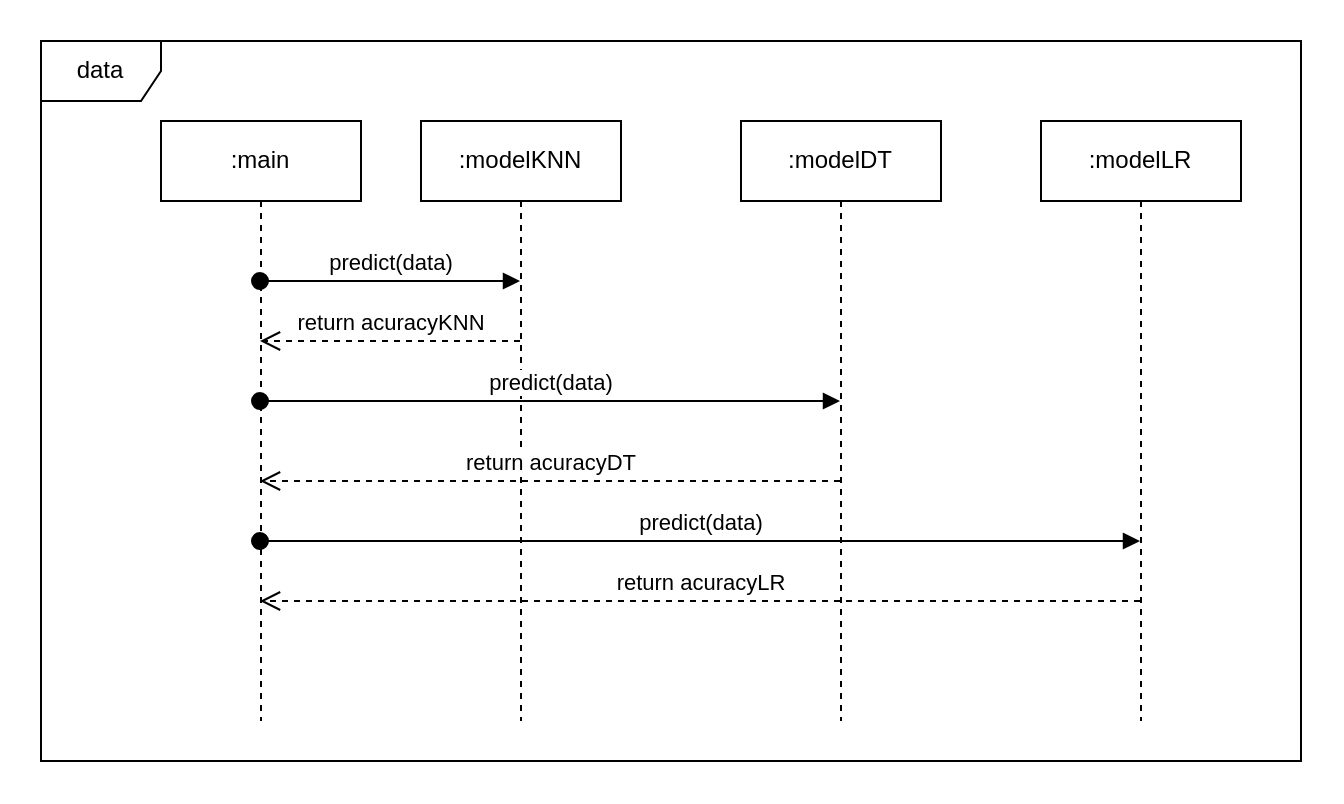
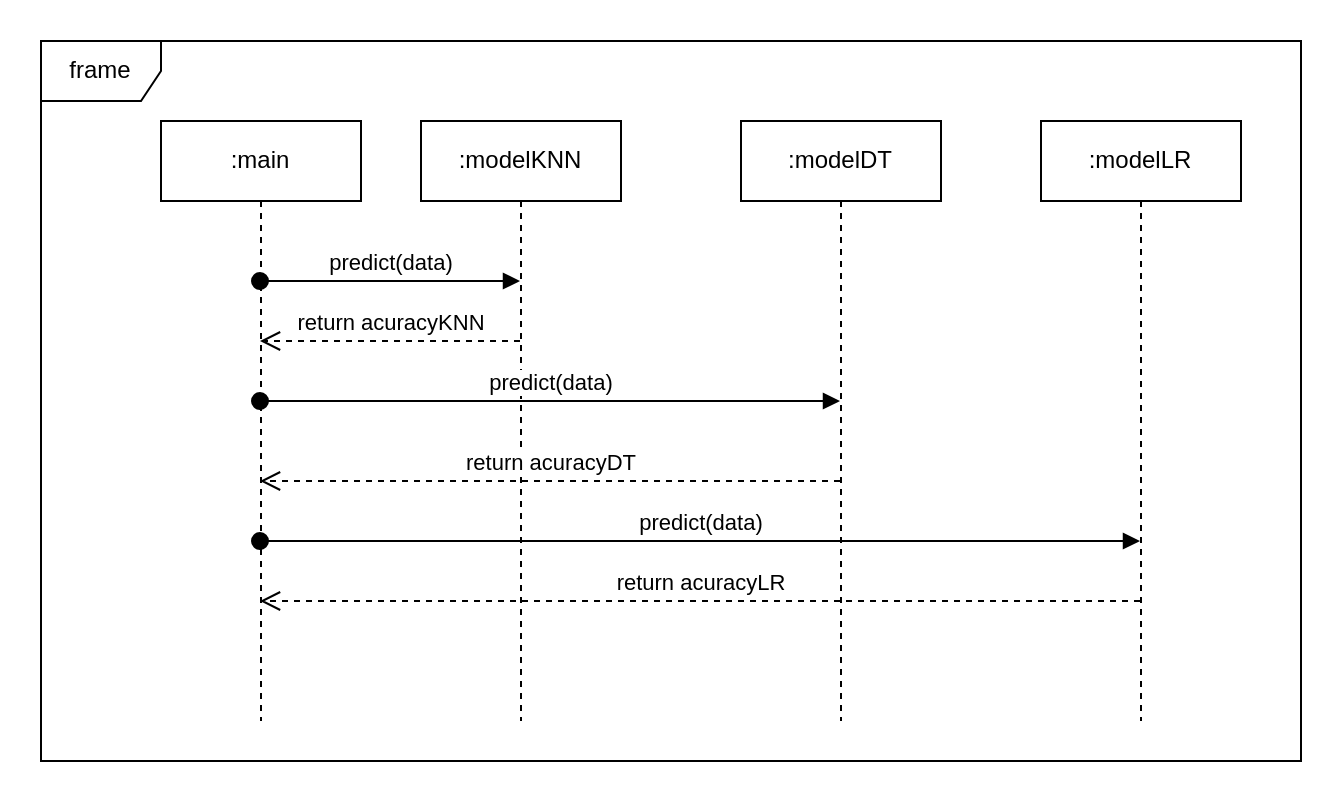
  <mxCell id="0" />
  <mxCell id="1" parent="0" />
  <mxCell id="2" value="&lt;div&gt;:main&lt;/div&gt;" style="shape=umlLifeline;perimeter=lifelinePerimeter;whiteSpace=wrap;html=1;container=1;dropTarget=0;collapsible=0;recursiveResize=0;outlineConnect=0;portConstraint=eastwest;newEdgeStyle={&quot;curved&quot;:0,&quot;rounded&quot;:0};" parent="1" vertex="1"><mxGeometry x="80" y="60" width="100" height="300" as="geometry" /></mxCell>
  <mxCell id="3" value="&lt;div&gt;:modelKNN&lt;/div&gt;" style="shape=umlLifeline;perimeter=lifelinePerimeter;whiteSpace=wrap;html=1;container=1;dropTarget=0;collapsible=0;recursiveResize=0;outlineConnect=0;portConstraint=eastwest;newEdgeStyle={&quot;curved&quot;:0,&quot;rounded&quot;:0};" parent="1" vertex="1"><mxGeometry x="210" y="60" width="100" height="300" as="geometry" /></mxCell>
  <mxCell id="4" value="&lt;div&gt;:modelDT&lt;/div&gt;" style="shape=umlLifeline;perimeter=lifelinePerimeter;whiteSpace=wrap;html=1;container=1;dropTarget=0;collapsible=0;recursiveResize=0;outlineConnect=0;portConstraint=eastwest;newEdgeStyle={&quot;curved&quot;:0,&quot;rounded&quot;:0};" parent="1" vertex="1"><mxGeometry x="370" y="60" width="100" height="300" as="geometry" /></mxCell>
  <mxCell id="5" value="&lt;div&gt;:modelLR&lt;/div&gt;" style="shape=umlLifeline;perimeter=lifelinePerimeter;whiteSpace=wrap;html=1;container=1;dropTarget=0;collapsible=0;recursiveResize=0;outlineConnect=0;portConstraint=eastwest;newEdgeStyle={&quot;curved&quot;:0,&quot;rounded&quot;:0};" parent="1" vertex="1"><mxGeometry x="520" y="60" width="100" height="300" as="geometry" /></mxCell>
  <mxCell id="6" value="&lt;div&gt;predict(data)&lt;/div&gt;" style="html=1;verticalAlign=bottom;startArrow=oval;startFill=1;endArrow=block;startSize=8;curved=0;rounded=0;" parent="1" source="2" target="3" edge="1"><mxGeometry width="60" relative="1" as="geometry"><mxPoint x="250" y="240" as="sourcePoint" /><mxPoint x="310" y="240" as="targetPoint" /><Array as="points"><mxPoint x="200" y="140" /></Array></mxGeometry></mxCell>
  <mxCell id="7" value="return acuracyKNN" style="html=1;verticalAlign=bottom;endArrow=open;dashed=1;endSize=8;curved=0;rounded=0;" parent="1" source="3" target="2" edge="1"><mxGeometry relative="1" as="geometry"><mxPoint x="320" y="240" as="sourcePoint" /><mxPoint x="240" y="240" as="targetPoint" /><Array as="points"><mxPoint x="200" y="170" /></Array></mxGeometry></mxCell>
  <mxCell id="8" value="&lt;div&gt;predict(data)&lt;/div&gt;" style="html=1;verticalAlign=bottom;startArrow=oval;startFill=1;endArrow=block;startSize=8;curved=0;rounded=0;" parent="1" source="2" target="4" edge="1"><mxGeometry width="60" relative="1" as="geometry"><mxPoint x="140" y="150" as="sourcePoint" /><mxPoint x="270" y="150" as="targetPoint" /><Array as="points"><mxPoint x="200" y="200" /></Array></mxGeometry></mxCell>
  <mxCell id="9" value="&lt;div&gt;return acuracyDT&lt;/div&gt;" style="html=1;verticalAlign=bottom;endArrow=open;dashed=1;endSize=8;curved=0;rounded=0;" parent="1" source="4" target="2" edge="1"><mxGeometry relative="1" as="geometry"><mxPoint x="270" y="180" as="sourcePoint" /><mxPoint x="140" y="180" as="targetPoint" /><Array as="points"><mxPoint x="210" y="240" /></Array></mxGeometry></mxCell>
  <mxCell id="10" value="&lt;div&gt;predict(data)&lt;/div&gt;" style="html=1;verticalAlign=bottom;startArrow=oval;startFill=1;endArrow=block;startSize=8;curved=0;rounded=0;" parent="1" source="2" target="5" edge="1"><mxGeometry width="60" relative="1" as="geometry"><mxPoint x="140" y="210" as="sourcePoint" /><mxPoint x="430" y="210" as="targetPoint" /><Array as="points"><mxPoint x="200" y="270" /></Array></mxGeometry></mxCell>
  <mxCell id="11" value="&lt;div&gt;return acuracyLR&lt;/div&gt;" style="html=1;verticalAlign=bottom;endArrow=open;dashed=1;endSize=8;curved=0;rounded=0;" parent="1" source="5" target="2" edge="1"><mxGeometry relative="1" as="geometry"><mxPoint x="430" y="250" as="sourcePoint" /><mxPoint x="140" y="250" as="targetPoint" /><Array as="points"><mxPoint x="220" y="300" /></Array></mxGeometry></mxCell>
- <mxCell id="12" value="data" style="shape=umlFrame;whiteSpace=wrap;html=1;pointerEvents=0;" parent="1" vertex="1"><mxGeometry x="20" y="20" width="630" height="360" as="geometry" /></mxCell>
+ <mxCell id="12" value="frame" style="shape=umlFrame;whiteSpace=wrap;html=1;pointerEvents=0;" parent="1" vertex="1"><mxGeometry x="20" y="20" width="630" height="360" as="geometry" /></mxCell>
